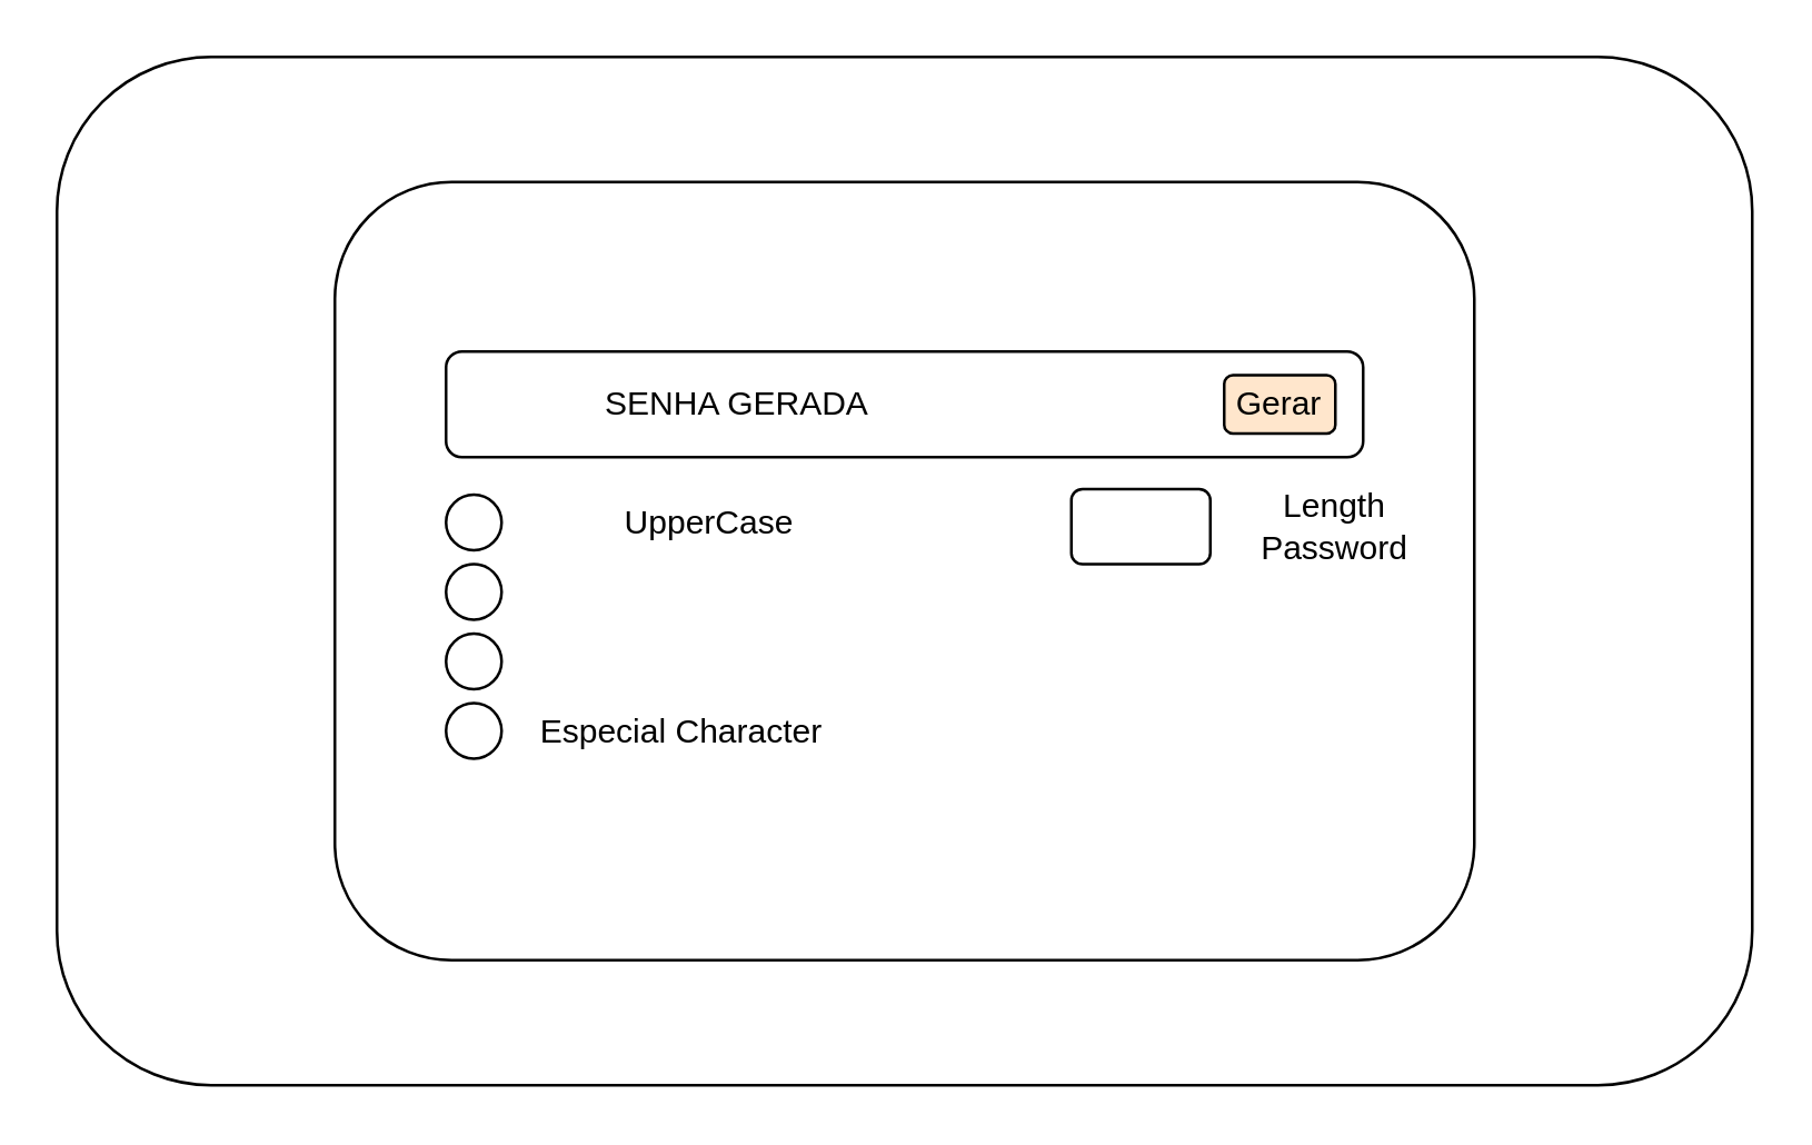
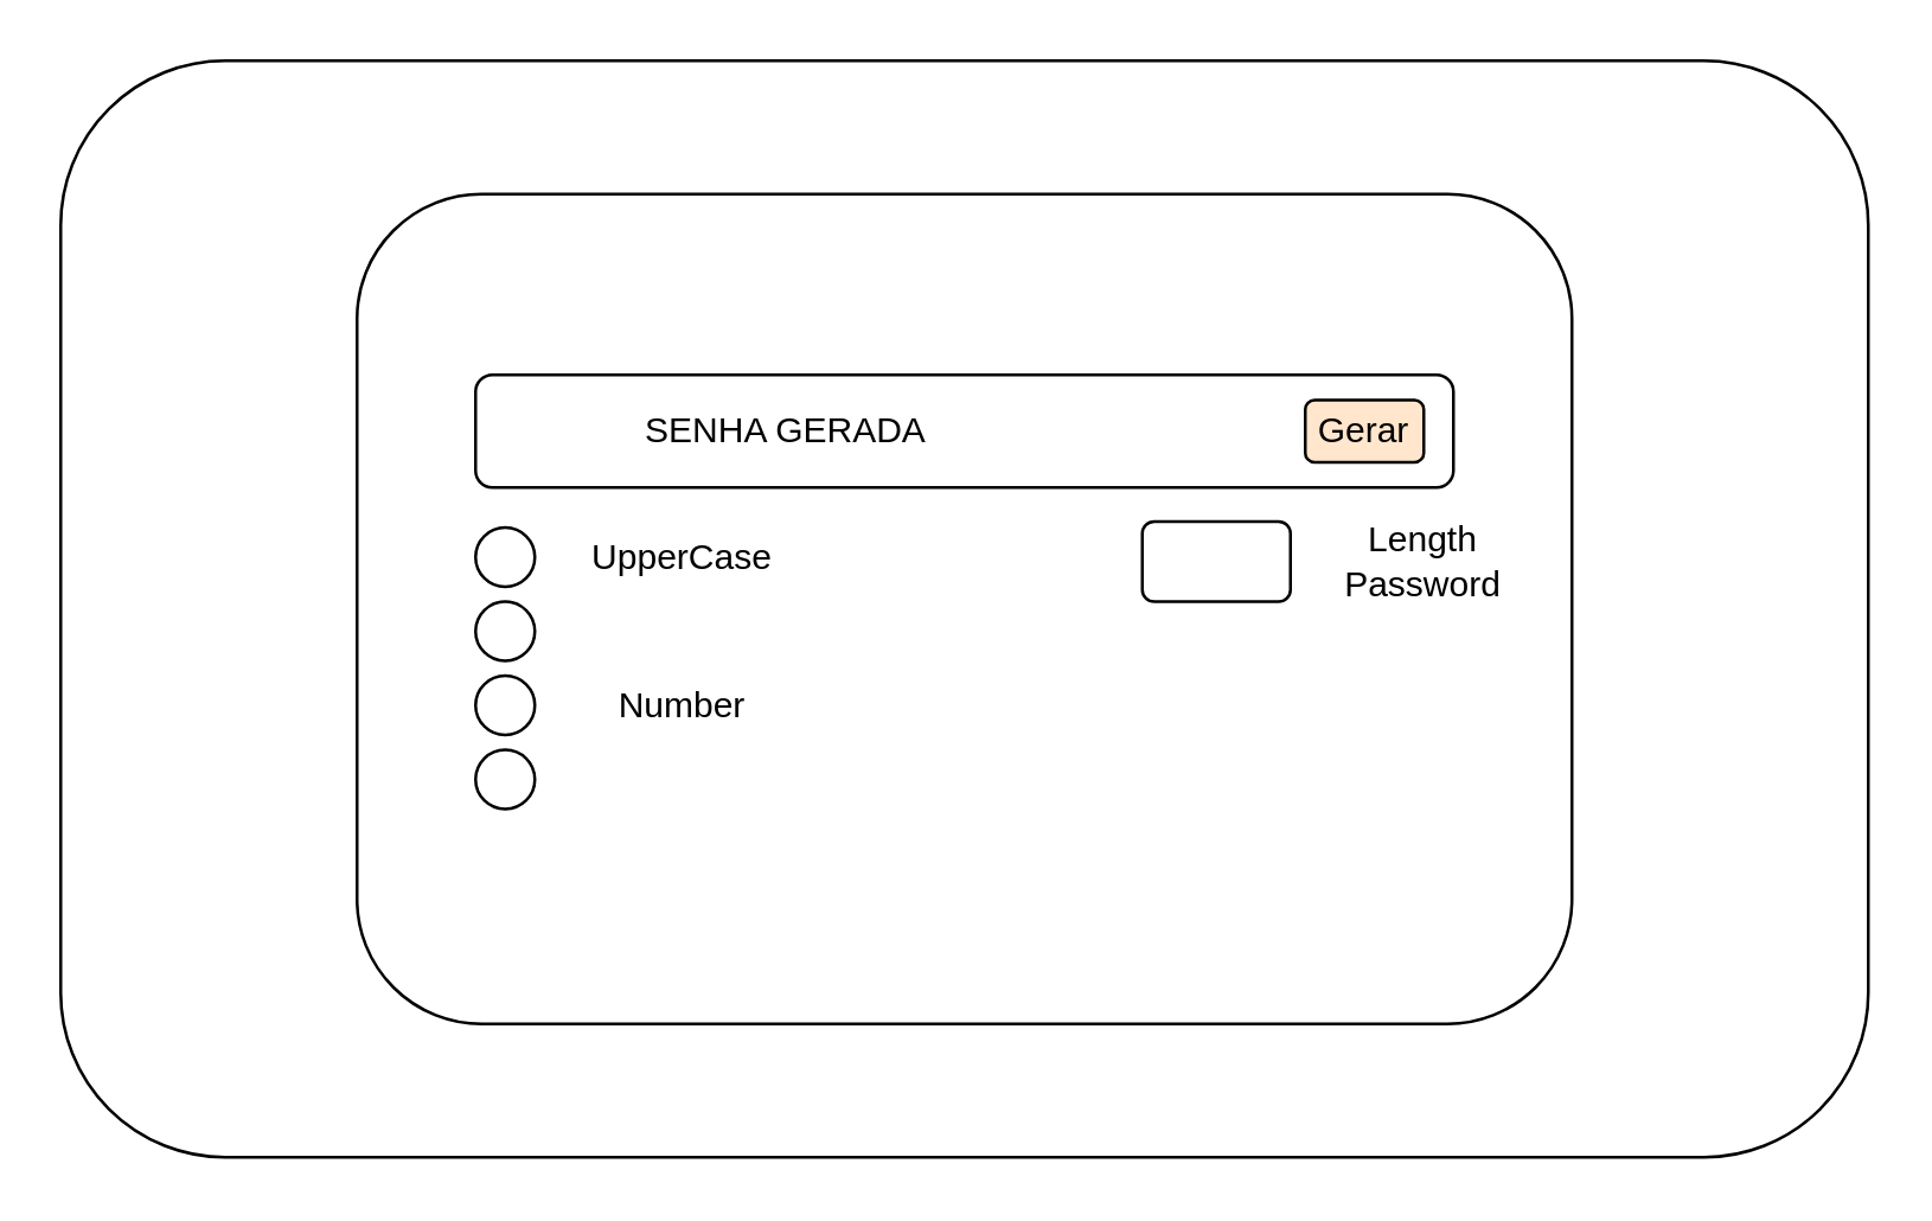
  <mxCell id="0" />
  <mxCell id="1" parent="0" />
  <mxCell id="2" value="" style="rounded=1;whiteSpace=wrap;html=1;gradientColor=none;gradientDirection=north;" vertex="1" parent="1"><mxGeometry x="20" y="20" width="610" height="370" as="geometry" /></mxCell>
  <mxCell id="3" value="" style="rounded=1;whiteSpace=wrap;html=1;gradientColor=none;" vertex="1" parent="1"><mxGeometry x="120" y="65" width="410" height="280" as="geometry" /></mxCell>
  <mxCell id="4" value="" style="rounded=1;whiteSpace=wrap;html=1;" vertex="1" parent="1"><mxGeometry x="160" y="126" width="330" height="38" as="geometry" /></mxCell>
  <mxCell id="5" value="SENHA GERADA" style="text;html=1;strokeColor=none;fillColor=none;align=center;verticalAlign=middle;whiteSpace=wrap;rounded=0;" vertex="1" parent="1"><mxGeometry x="170" y="130" width="190" height="30" as="geometry" /></mxCell>
  <mxCell id="6" value="" style="ellipse;whiteSpace=wrap;html=1;aspect=fixed;gradientColor=none;" vertex="1" parent="1"><mxGeometry x="160" y="177.5" width="20" height="20" as="geometry" /></mxCell>
  <mxCell id="7" value="Gerar" style="rounded=1;whiteSpace=wrap;html=1;fillColor=#ffe6cc;" vertex="1" parent="1"><mxGeometry x="440" y="134.5" width="40" height="21" as="geometry" /></mxCell>
- <mxCell id="8" value="UpperCase" style="text;html=1;strokeColor=none;fillColor=none;align=center;verticalAlign=middle;whiteSpace=wrap;rounded=0;" vertex="1" parent="1"><mxGeometry x="215" y="175" width="80" height="25" as="geometry" /></mxCell>
+ <mxCell id="8" value="UpperCase" style="text;html=1;strokeColor=none;fillColor=none;align=center;verticalAlign=middle;whiteSpace=wrap;rounded=0;" vertex="1" parent="1"><mxGeometry x="190" y="175" width="80" height="25" as="geometry" /></mxCell>
  <mxCell id="9" value="" style="ellipse;whiteSpace=wrap;html=1;aspect=fixed;gradientColor=none;" vertex="1" parent="1"><mxGeometry x="160" y="202.5" width="20" height="20" as="geometry" /></mxCell>
  <mxCell id="10" value="" style="ellipse;whiteSpace=wrap;html=1;aspect=fixed;gradientColor=none;" vertex="1" parent="1"><mxGeometry x="160" y="227.5" width="20" height="20" as="geometry" /></mxCell>
+ <mxCell id="11" value="Number" style="text;html=1;strokeColor=none;fillColor=none;align=center;verticalAlign=middle;whiteSpace=wrap;rounded=0;" vertex="1" parent="1"><mxGeometry x="190" y="225" width="80" height="25" as="geometry" /></mxCell>
  <mxCell id="12" value="" style="ellipse;whiteSpace=wrap;html=1;aspect=fixed;gradientColor=none;" vertex="1" parent="1"><mxGeometry x="160" y="252.5" width="20" height="20" as="geometry" /></mxCell>
- <mxCell id="13" value="Especial Character" style="text;html=1;strokeColor=none;fillColor=none;align=center;verticalAlign=middle;whiteSpace=wrap;rounded=0;" vertex="1" parent="1"><mxGeometry x="190" y="250" width="110" height="25" as="geometry" /></mxCell>
  <mxCell id="14" value="" style="rounded=1;whiteSpace=wrap;html=1;gradientColor=none;" vertex="1" parent="1"><mxGeometry x="385" y="175.5" width="50" height="27" as="geometry" /></mxCell>
  <mxCell id="15" value="Length Password" style="text;html=1;strokeColor=none;fillColor=none;align=center;verticalAlign=middle;whiteSpace=wrap;rounded=0;" vertex="1" parent="1"><mxGeometry x="450" y="174" width="60" height="30" as="geometry" /></mxCell>
